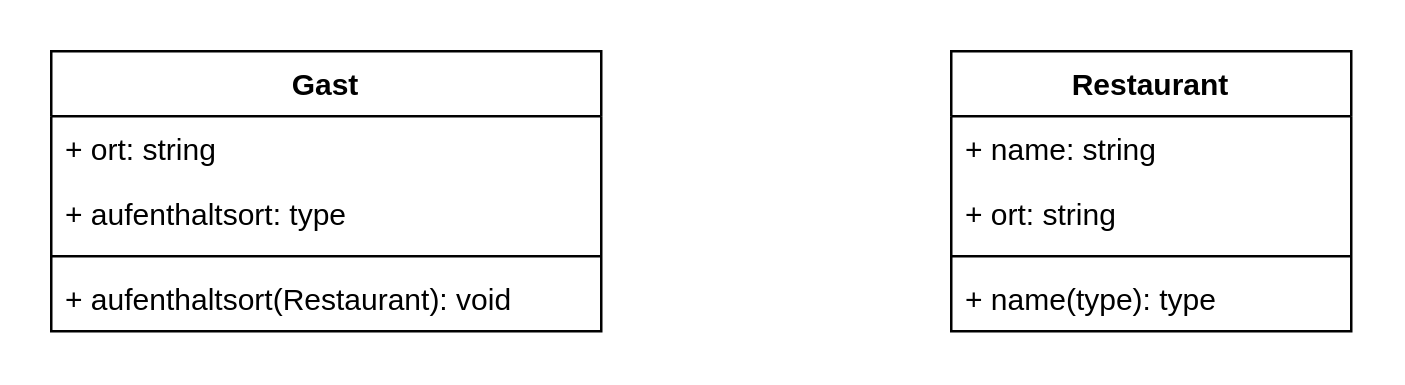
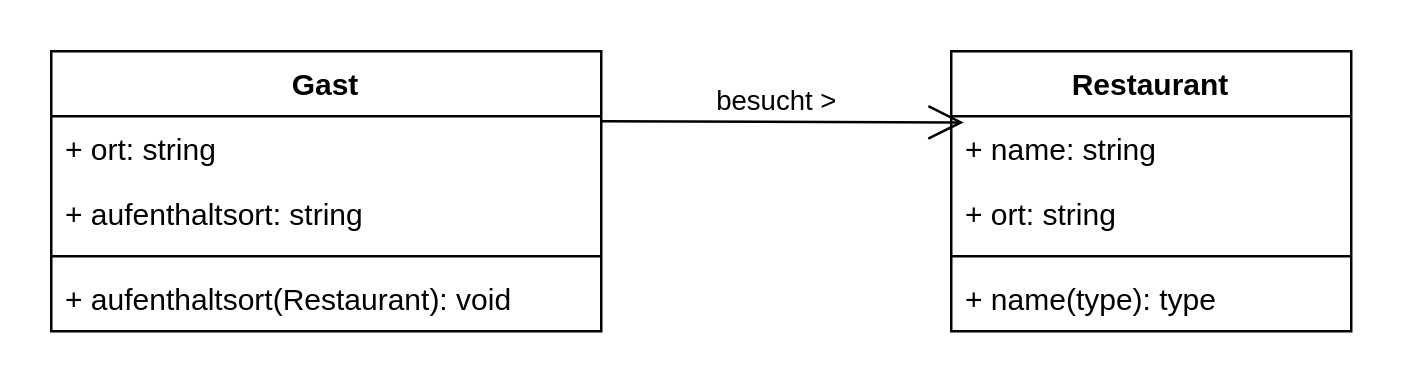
  <mxCell id="0" />
  <mxCell id="1" parent="0" />
  <mxCell id="2" value="Gast" style="swimlane;fontStyle=1;align=center;verticalAlign=top;childLayout=stackLayout;horizontal=1;startSize=26;horizontalStack=0;resizeParent=1;resizeParentMax=0;resizeLast=0;collapsible=1;marginBottom=0;whiteSpace=wrap;html=1;" vertex="1" parent="1"><mxGeometry x="20" y="20" width="220" height="112" as="geometry" /></mxCell>
  <mxCell id="3" value="+ ort: string" style="text;strokeColor=none;fillColor=none;align=left;verticalAlign=top;spacingLeft=4;spacingRight=4;overflow=hidden;rotatable=0;points=[[0,0.5],[1,0.5]];portConstraint=eastwest;whiteSpace=wrap;html=1;" vertex="1" parent="2"><mxGeometry y="26" width="220" height="26" as="geometry" /></mxCell>
- <mxCell id="4" value="+ aufenthaltsort: type" style="text;strokeColor=none;fillColor=none;align=left;verticalAlign=top;spacingLeft=4;spacingRight=4;overflow=hidden;rotatable=0;points=[[0,0.5],[1,0.5]];portConstraint=eastwest;whiteSpace=wrap;html=1;" vertex="1" parent="2"><mxGeometry y="52" width="220" height="26" as="geometry" /></mxCell>
+ <mxCell id="4" value="+ aufenthaltsort: string" style="text;strokeColor=none;fillColor=none;align=left;verticalAlign=top;spacingLeft=4;spacingRight=4;overflow=hidden;rotatable=0;points=[[0,0.5],[1,0.5]];portConstraint=eastwest;whiteSpace=wrap;html=1;" vertex="1" parent="2"><mxGeometry y="52" width="220" height="26" as="geometry" /></mxCell>
  <mxCell id="5" value="" style="line;strokeWidth=1;fillColor=none;align=left;verticalAlign=middle;spacingTop=-1;spacingLeft=3;spacingRight=3;rotatable=0;labelPosition=right;points=[];portConstraint=eastwest;strokeColor=inherit;" vertex="1" parent="2"><mxGeometry y="78" width="220" height="8" as="geometry" /></mxCell>
  <mxCell id="6" value="+ aufenthaltsort(Restaurant): void" style="text;strokeColor=none;fillColor=none;align=left;verticalAlign=top;spacingLeft=4;spacingRight=4;overflow=hidden;rotatable=0;points=[[0,0.5],[1,0.5]];portConstraint=eastwest;whiteSpace=wrap;html=1;" vertex="1" parent="2"><mxGeometry y="86" width="220" height="26" as="geometry" /></mxCell>
  <mxCell id="7" value="Restaurant" style="swimlane;fontStyle=1;align=center;verticalAlign=top;childLayout=stackLayout;horizontal=1;startSize=26;horizontalStack=0;resizeParent=1;resizeParentMax=0;resizeLast=0;collapsible=1;marginBottom=0;whiteSpace=wrap;html=1;" vertex="1" parent="1"><mxGeometry x="380" y="20" width="160" height="112" as="geometry" /></mxCell>
  <mxCell id="8" value="+ name: string" style="text;strokeColor=none;fillColor=none;align=left;verticalAlign=top;spacingLeft=4;spacingRight=4;overflow=hidden;rotatable=0;points=[[0,0.5],[1,0.5]];portConstraint=eastwest;whiteSpace=wrap;html=1;" vertex="1" parent="7"><mxGeometry y="26" width="160" height="26" as="geometry" /></mxCell>
  <mxCell id="9" value="+ ort: string" style="text;strokeColor=none;fillColor=none;align=left;verticalAlign=top;spacingLeft=4;spacingRight=4;overflow=hidden;rotatable=0;points=[[0,0.5],[1,0.5]];portConstraint=eastwest;whiteSpace=wrap;html=1;" vertex="1" parent="7"><mxGeometry y="52" width="160" height="26" as="geometry" /></mxCell>
  <mxCell id="10" value="" style="line;strokeWidth=1;fillColor=none;align=left;verticalAlign=middle;spacingTop=-1;spacingLeft=3;spacingRight=3;rotatable=0;labelPosition=right;points=[];portConstraint=eastwest;strokeColor=inherit;" vertex="1" parent="7"><mxGeometry y="78" width="160" height="8" as="geometry" /></mxCell>
  <mxCell id="11" value="+ name(type): type" style="text;strokeColor=none;fillColor=none;align=left;verticalAlign=top;spacingLeft=4;spacingRight=4;overflow=hidden;rotatable=0;points=[[0,0.5],[1,0.5]];portConstraint=eastwest;whiteSpace=wrap;html=1;" vertex="1" parent="7"><mxGeometry y="86" width="160" height="26" as="geometry" /></mxCell>
+ <mxCell id="12" value="besucht &amp;gt;" style="endArrow=open;endFill=1;endSize=12;html=1;rounded=0;exitX=1;exitY=0.25;exitDx=0;exitDy=0;entryX=0.031;entryY=0.096;entryDx=0;entryDy=0;entryPerimeter=0;" edge="1" parent="1" source="2" target="8"><mxGeometry x="-0.035" y="8" width="160" relative="1" as="geometry"><mxPoint x="270" y="80" as="sourcePoint" /><mxPoint x="430" y="80" as="targetPoint" /><mxPoint as="offset" /></mxGeometry></mxCell>
